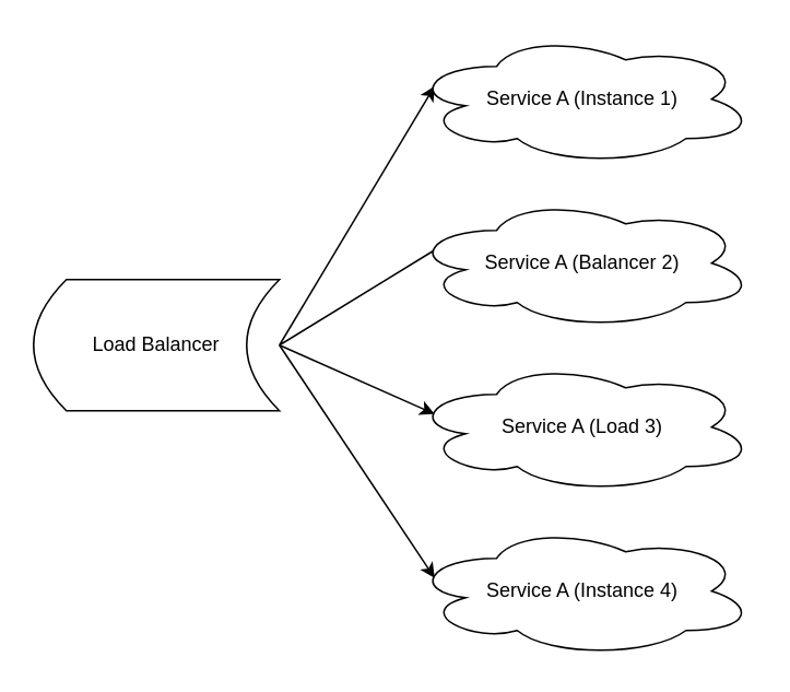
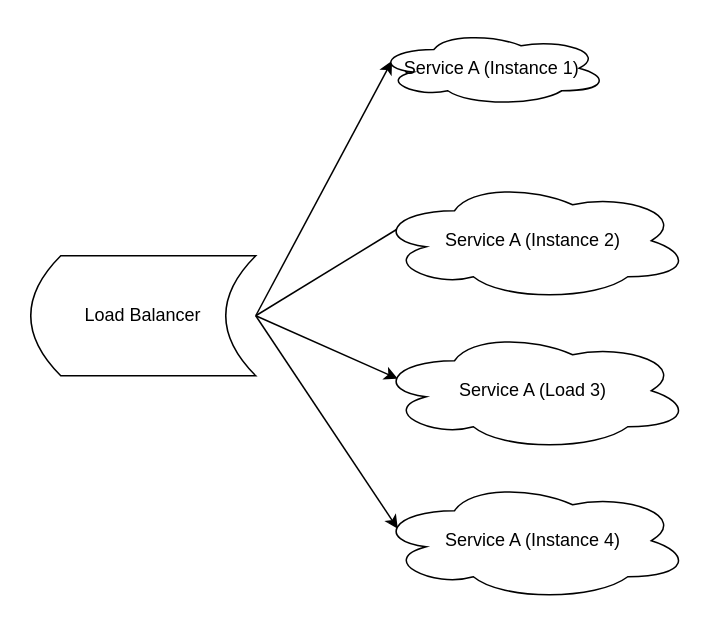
  <mxCell id="0" />
  <mxCell id="1" parent="0" />
  <mxCell id="2" style="rounded=0;orthogonalLoop=1;jettySize=auto;html=1;entryX=0.07;entryY=0.4;entryDx=0;entryDy=0;entryPerimeter=0;exitX=1;exitY=0.5;exitDx=0;exitDy=0;endArrow=none;" edge="1" parent="1" source="6" target="8"><mxGeometry relative="1" as="geometry" /></mxCell>
  <mxCell id="3" style="edgeStyle=none;rounded=0;orthogonalLoop=1;jettySize=auto;html=1;entryX=0.07;entryY=0.4;entryDx=0;entryDy=0;entryPerimeter=0;exitX=1;exitY=0.5;exitDx=0;exitDy=0;" edge="1" parent="1" source="6" target="7"><mxGeometry relative="1" as="geometry" /></mxCell>
  <mxCell id="4" style="edgeStyle=none;rounded=0;orthogonalLoop=1;jettySize=auto;html=1;entryX=0.07;entryY=0.4;entryDx=0;entryDy=0;entryPerimeter=0;" edge="1" parent="1" target="9"><mxGeometry relative="1" as="geometry"><mxPoint x="170" y="210" as="sourcePoint" /></mxGeometry></mxCell>
  <mxCell id="5" style="edgeStyle=none;rounded=0;orthogonalLoop=1;jettySize=auto;html=1;entryX=0.07;entryY=0.4;entryDx=0;entryDy=0;entryPerimeter=0;" edge="1" parent="1" target="10"><mxGeometry relative="1" as="geometry"><mxPoint x="170" y="210" as="sourcePoint" /></mxGeometry></mxCell>
  <mxCell id="6" value="Load Balancer" style="shape=dataStorage;whiteSpace=wrap;html=1;fixedSize=1;" vertex="1" parent="1"><mxGeometry x="20" y="170" width="150" height="80" as="geometry" /></mxCell>
- <mxCell id="7" value="Service A (Instance 1)" style="ellipse;shape=cloud;whiteSpace=wrap;html=1;" vertex="1" parent="1"><mxGeometry x="250" y="20" width="210" height="80" as="geometry" /></mxCell>
- <mxCell id="8" value="Service A (Balancer 2)" style="ellipse;shape=cloud;whiteSpace=wrap;html=1;" vertex="1" parent="1"><mxGeometry x="250" y="120" width="210" height="80" as="geometry" /></mxCell>
+ <mxCell id="7" value="Service A (Instance 1)" style="ellipse;shape=cloud;whiteSpace=wrap;html=1;" vertex="1" parent="1"><mxGeometry x="250" y="20" width="155" height="50" as="geometry" /></mxCell>
+ <mxCell id="8" value="Service A (Instance 2)" style="ellipse;shape=cloud;whiteSpace=wrap;html=1;" vertex="1" parent="1"><mxGeometry x="250" y="120" width="210" height="80" as="geometry" /></mxCell>
  <mxCell id="9" value="&lt;div&gt;Service A (Load 3)&lt;/div&gt;" style="ellipse;shape=cloud;whiteSpace=wrap;html=1;" vertex="1" parent="1"><mxGeometry x="250" y="220" width="210" height="80" as="geometry" /></mxCell>
  <mxCell id="10" value="Service A (Instance 4)" style="ellipse;shape=cloud;whiteSpace=wrap;html=1;" vertex="1" parent="1"><mxGeometry x="250" y="320" width="210" height="80" as="geometry" /></mxCell>
